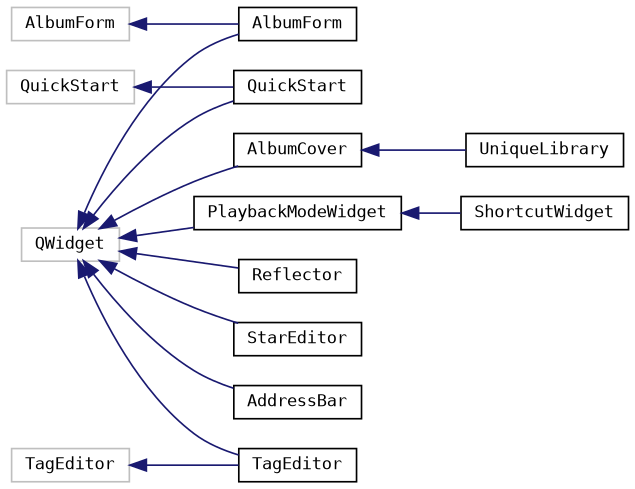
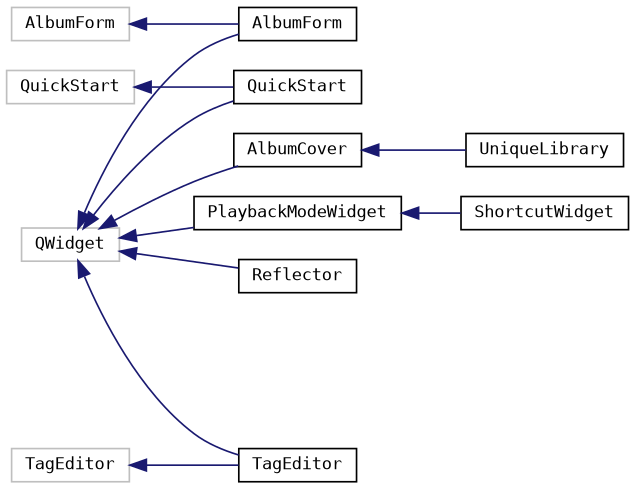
  digraph {
    fontname="DejaVu Sans Mono"
    rankdir=LR
    node [color=black fillcolor=white fontname="DejaVu Sans Mono" fontsize=10 shape=record style=filled]
    edge [color=midnightblue dir=back fontname="DejaVu Sans Mono" fontsize=10 labelfontname=Helvetica labelfontsize=10 style=solid]
    n1 [color=grey75 height=0.2 label=AlbumForm width=0.4]
    n2 [height=0.2 label=AlbumForm width=0.4]
    n3 [color=grey75 height=0.2 label=QuickStart width=0.4]
    n4 [height=0.2 label=QuickStart width=0.4]
    n5 [color=grey75 height=0.2 label=QWidget width=0.4]
-   n6 [height=0.2 label=AddressBar width=0.4]
    n7 [height=0.2 label=AlbumCover width=0.4]
    n8 [height=0.2 label=PlaybackModeWidget width=0.4]
    n9 [height=0.2 label=Reflector width=0.4]
-   n10 [height=0.2 label=StarEditor width=0.4]
    n11 [height=0.2 label=TagEditor width=0.4]
    n12 [height=0.2 label=UniqueLibrary width=0.4]
    n13 [height=0.2 label=ShortcutWidget width=0.4]
    n14 [color=grey75 height=0.2 label=TagEditor width=0.4]
    n1 -> n2
    n3 -> n4
    n5 -> n2
    n5 -> n4
-   n5 -> n6
    n5 -> n7
    n5 -> n8
    n5 -> n9
-   n5 -> n10
    n5 -> n11
    n7 -> n12
    n8 -> n13
    n14 -> n11
  }
